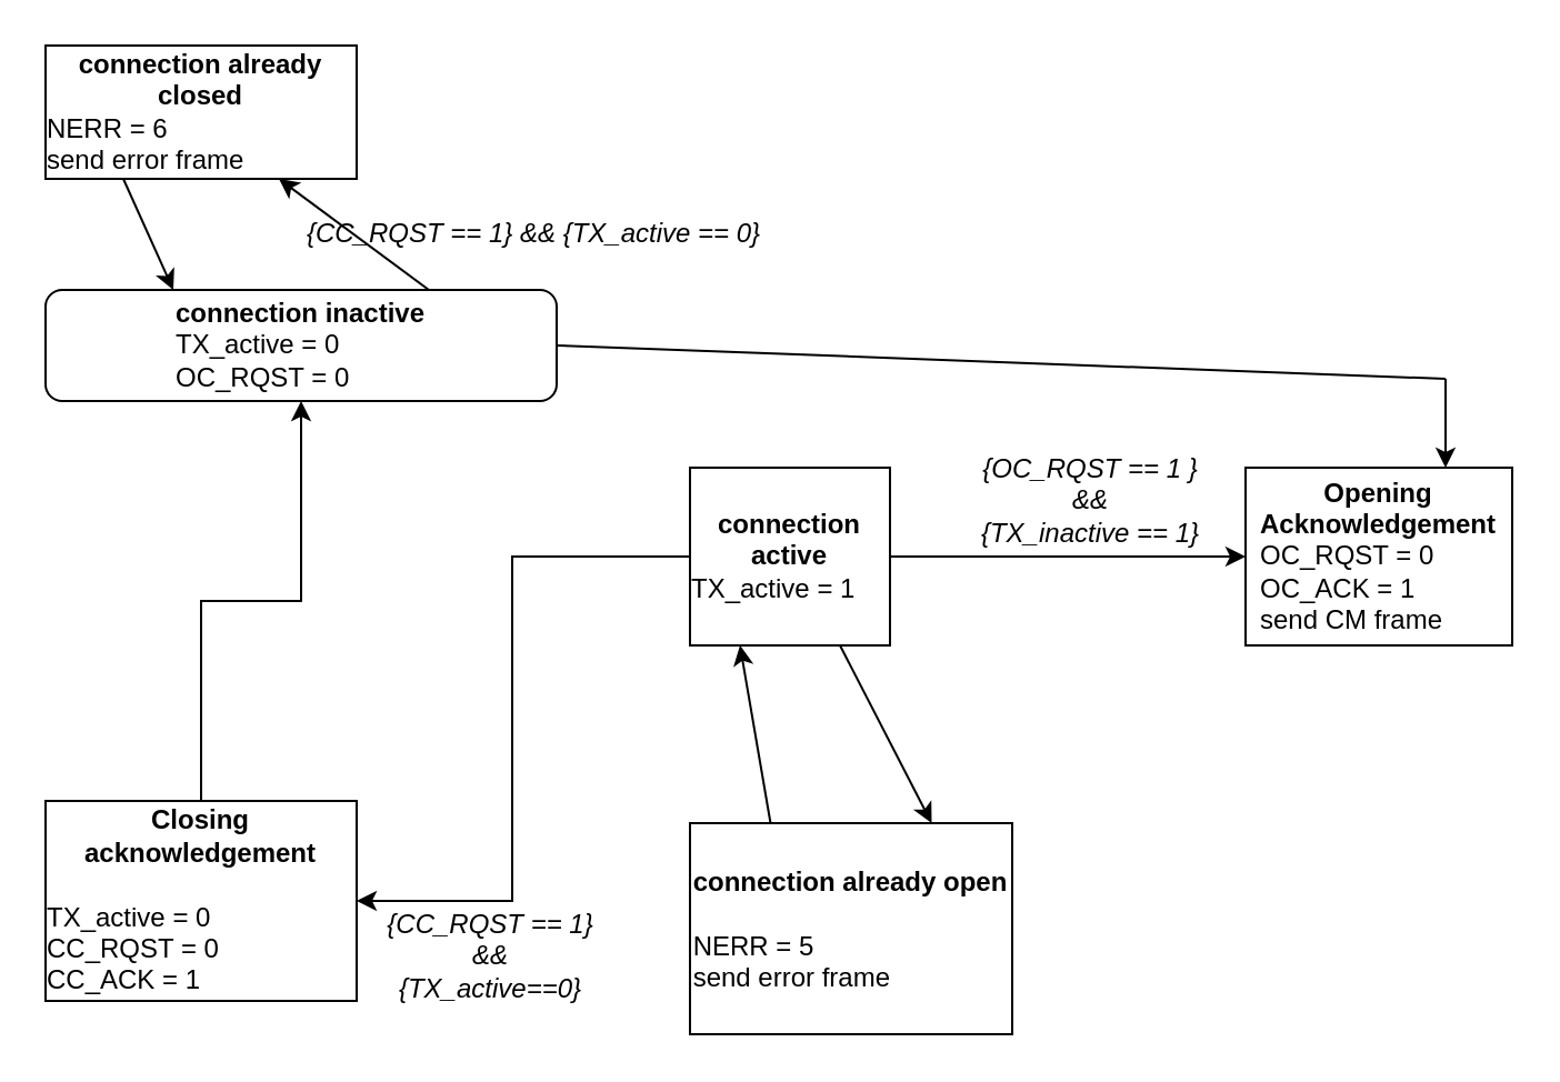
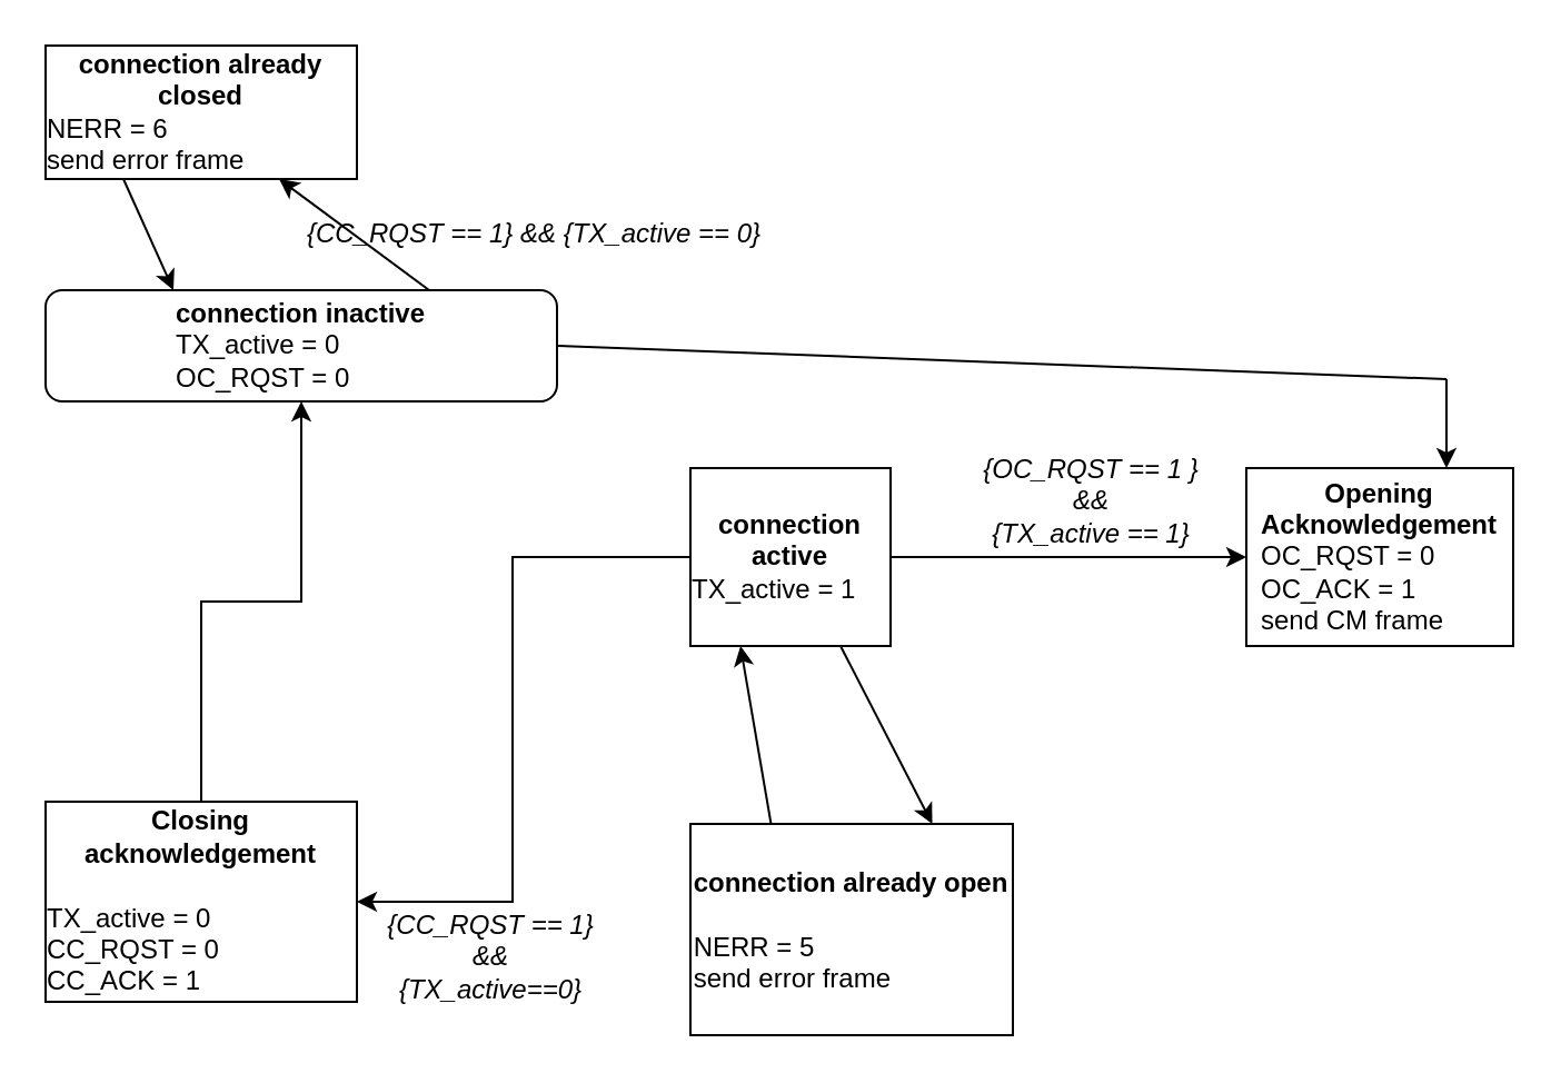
  <mxCell id="0" />
  <mxCell id="1" parent="0" />
  <mxCell id="2" value="&lt;b&gt;connection inactive&lt;/b&gt;&lt;div style=&quot;text-align: left;&quot;&gt;TX_active = 0&lt;/div&gt;&lt;div style=&quot;text-align: left;&quot;&gt;OC_RQST = 0&lt;/div&gt;" style="rounded=1;whiteSpace=wrap;html=1;" vertex="1" parent="1"><mxGeometry x="20" y="130" width="230" height="50" as="geometry" /></mxCell>
  <mxCell id="3" style="edgeStyle=orthogonalEdgeStyle;rounded=0;orthogonalLoop=1;jettySize=auto;html=1;entryX=0;entryY=0.5;entryDx=0;entryDy=0;" edge="1" parent="1" source="5" target="6"><mxGeometry relative="1" as="geometry" /></mxCell>
  <mxCell id="4" style="edgeStyle=orthogonalEdgeStyle;rounded=0;orthogonalLoop=1;jettySize=auto;html=1;exitX=0;exitY=1;exitDx=0;exitDy=0;entryX=1;entryY=0.5;entryDx=0;entryDy=0;" edge="1" parent="1" source="5" target="12"><mxGeometry relative="1" as="geometry"><Array as="points"><mxPoint x="310" y="250" /><mxPoint x="230" y="250" /><mxPoint x="230" y="405" /></Array></mxGeometry></mxCell>
  <mxCell id="5" value="&lt;b&gt;connection active&lt;/b&gt;&lt;div style=&quot;text-align: left;&quot;&gt;TX_active = 1&lt;/div&gt;" style="rounded=0;whiteSpace=wrap;html=1;" vertex="1" parent="1"><mxGeometry x="310" y="210" width="90" height="80" as="geometry" /></mxCell>
  <mxCell id="6" value="&lt;b&gt;Opening&lt;/b&gt;&lt;div&gt;&lt;b&gt;Acknowledgement&lt;/b&gt;&lt;div style=&quot;text-align: left;&quot;&gt;OC_RQST = 0&lt;/div&gt;&lt;div style=&quot;text-align: left;&quot;&gt;OC_ACK = 1&lt;/div&gt;&lt;/div&gt;&lt;div style=&quot;text-align: left;&quot;&gt;send CM frame&lt;/div&gt;" style="rounded=0;whiteSpace=wrap;html=1;" vertex="1" parent="1"><mxGeometry x="560" y="210" width="120" height="80" as="geometry" /></mxCell>
- <mxCell id="7" value="&lt;i&gt;{OC_RQST == 1 }&lt;/i&gt;&lt;div&gt;&lt;i&gt;&amp;amp;&amp;amp;&lt;/i&gt;&lt;/div&gt;&lt;div&gt;&lt;i&gt;{TX_inactive == 1}&lt;/i&gt;&lt;/div&gt;" style="text;html=1;align=center;verticalAlign=middle;resizable=0;points=[];autosize=1;strokeColor=none;fillColor=none;" vertex="1" parent="1"><mxGeometry x="430" y="195" width="120" height="60" as="geometry" /></mxCell>
+ <mxCell id="7" value="&lt;i&gt;{OC_RQST == 1 }&lt;/i&gt;&lt;div&gt;&lt;i&gt;&amp;amp;&amp;amp;&lt;/i&gt;&lt;/div&gt;&lt;div&gt;&lt;i&gt;{TX_active == 1}&lt;/i&gt;&lt;/div&gt;" style="text;html=1;align=center;verticalAlign=middle;resizable=0;points=[];autosize=1;strokeColor=none;fillColor=none;" vertex="1" parent="1"><mxGeometry x="430" y="195" width="120" height="60" as="geometry" /></mxCell>
  <mxCell id="8" value="&lt;b&gt;connection already open&lt;/b&gt;&lt;div&gt;&lt;b&gt;&lt;br&gt;&lt;/b&gt;&lt;div style=&quot;text-align: left;&quot;&gt;NERR = 5&lt;/div&gt;&lt;/div&gt;&lt;div style=&quot;text-align: left;&quot;&gt;send error frame&lt;/div&gt;" style="rounded=0;whiteSpace=wrap;html=1;" vertex="1" parent="1"><mxGeometry x="310" y="370" width="145" height="95" as="geometry" /></mxCell>
  <mxCell id="9" value="" style="endArrow=classic;html=1;rounded=0;exitX=0.75;exitY=1;exitDx=0;exitDy=0;entryX=0.75;entryY=0;entryDx=0;entryDy=0;" edge="1" parent="1" source="5" target="8"><mxGeometry width="50" height="50" relative="1" as="geometry"><mxPoint x="470" y="290" as="sourcePoint" /><mxPoint x="520" y="240" as="targetPoint" /></mxGeometry></mxCell>
  <mxCell id="10" value="" style="endArrow=classic;html=1;rounded=0;exitX=0.25;exitY=0;exitDx=0;exitDy=0;entryX=0.25;entryY=1;entryDx=0;entryDy=0;" edge="1" parent="1" source="8" target="5"><mxGeometry width="50" height="50" relative="1" as="geometry"><mxPoint x="470" y="290" as="sourcePoint" /><mxPoint x="520" y="240" as="targetPoint" /></mxGeometry></mxCell>
  <mxCell id="11" style="edgeStyle=orthogonalEdgeStyle;rounded=0;orthogonalLoop=1;jettySize=auto;html=1;entryX=0.5;entryY=1;entryDx=0;entryDy=0;" edge="1" parent="1" source="12" target="2"><mxGeometry relative="1" as="geometry" /></mxCell>
  <mxCell id="12" value="&lt;b&gt;Closing acknowledgement&lt;/b&gt;&lt;br&gt;&lt;div&gt;&lt;b&gt;&lt;br&gt;&lt;/b&gt;&lt;div style=&quot;text-align: left;&quot;&gt;TX_active = 0&lt;/div&gt;&lt;/div&gt;&lt;div style=&quot;text-align: left;&quot;&gt;CC_RQST = 0&lt;/div&gt;&lt;div style=&quot;text-align: left;&quot;&gt;CC_ACK = 1&lt;/div&gt;" style="rounded=0;whiteSpace=wrap;html=1;" vertex="1" parent="1"><mxGeometry x="20" y="360" width="140" height="90" as="geometry" /></mxCell>
  <mxCell id="13" value="&lt;i&gt;{CC_RQST == 1}&lt;/i&gt;&lt;div&gt;&lt;i&gt;&amp;amp;&amp;amp;&lt;/i&gt;&lt;/div&gt;&lt;div&gt;&lt;i&gt;{TX_active==0}&lt;/i&gt;&lt;/div&gt;" style="text;html=1;align=center;verticalAlign=middle;resizable=0;points=[];autosize=1;strokeColor=none;fillColor=none;" vertex="1" parent="1"><mxGeometry x="160" y="400" width="120" height="60" as="geometry" /></mxCell>
  <mxCell id="14" value="" style="endArrow=classic;html=1;rounded=0;entryX=0.75;entryY=0;entryDx=0;entryDy=0;" edge="1" parent="1" target="6"><mxGeometry width="50" height="50" relative="1" as="geometry"><mxPoint x="650" y="170" as="sourcePoint" /><mxPoint x="645" y="90" as="targetPoint" /></mxGeometry></mxCell>
  <mxCell id="15" value="" style="endArrow=none;html=1;rounded=0;exitX=1;exitY=0.5;exitDx=0;exitDy=0;" edge="1" parent="1" source="2"><mxGeometry width="50" height="50" relative="1" as="geometry"><mxPoint x="170" y="170" as="sourcePoint" /><mxPoint x="650" y="170" as="targetPoint" /></mxGeometry></mxCell>
  <mxCell id="16" value="&lt;b&gt;connection already closed&lt;/b&gt;&lt;div&gt;&lt;div style=&quot;text-align: left;&quot;&gt;NERR = 6&lt;/div&gt;&lt;/div&gt;&lt;div style=&quot;text-align: left;&quot;&gt;send error frame&lt;/div&gt;" style="rounded=0;whiteSpace=wrap;html=1;" vertex="1" parent="1"><mxGeometry x="20" y="20" width="140" height="60" as="geometry" /></mxCell>
  <mxCell id="17" value="" style="endArrow=classic;html=1;rounded=0;exitX=0.25;exitY=1;exitDx=0;exitDy=0;entryX=0.25;entryY=0;entryDx=0;entryDy=0;" edge="1" parent="1" source="16" target="2"><mxGeometry width="50" height="50" relative="1" as="geometry"><mxPoint x="470" y="260" as="sourcePoint" /><mxPoint x="520" y="210" as="targetPoint" /></mxGeometry></mxCell>
  <mxCell id="18" value="" style="endArrow=classic;html=1;rounded=0;exitX=0.75;exitY=0;exitDx=0;exitDy=0;entryX=0.75;entryY=1;entryDx=0;entryDy=0;" edge="1" parent="1" source="2" target="16"><mxGeometry width="50" height="50" relative="1" as="geometry"><mxPoint x="470" y="260" as="sourcePoint" /><mxPoint x="520" y="210" as="targetPoint" /></mxGeometry></mxCell>
  <mxCell id="19" value="&lt;i&gt;{CC_RQST == 1} &amp;amp;&amp;amp; {TX_active == 0}&lt;/i&gt;" style="text;html=1;align=center;verticalAlign=middle;whiteSpace=wrap;rounded=0;" vertex="1" parent="1"><mxGeometry x="130" y="90" width="220" height="30" as="geometry" /></mxCell>
